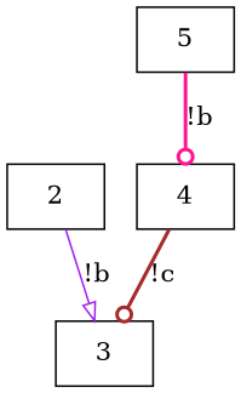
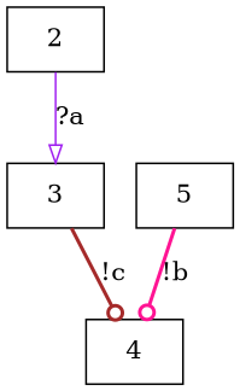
  digraph {
    node [shape=rectangle]
    edge [arrowhead=odot style=bold]
    n1 [label=2]
    n2 [label=3]
    n3 [label=4]
    n4 [label=5]
-   n1 -> n2 [arrowhead=onormal color=purple label="!b" style=solid]
-   n3 -> n2 [color=brown label="!c"]
+   n1 -> n2 [arrowhead=onormal color=purple label="?a" style=solid]
+   n2 -> n3 [color=brown label="!c"]
    n4 -> n3 [color=deeppink label="!b"]
  }
